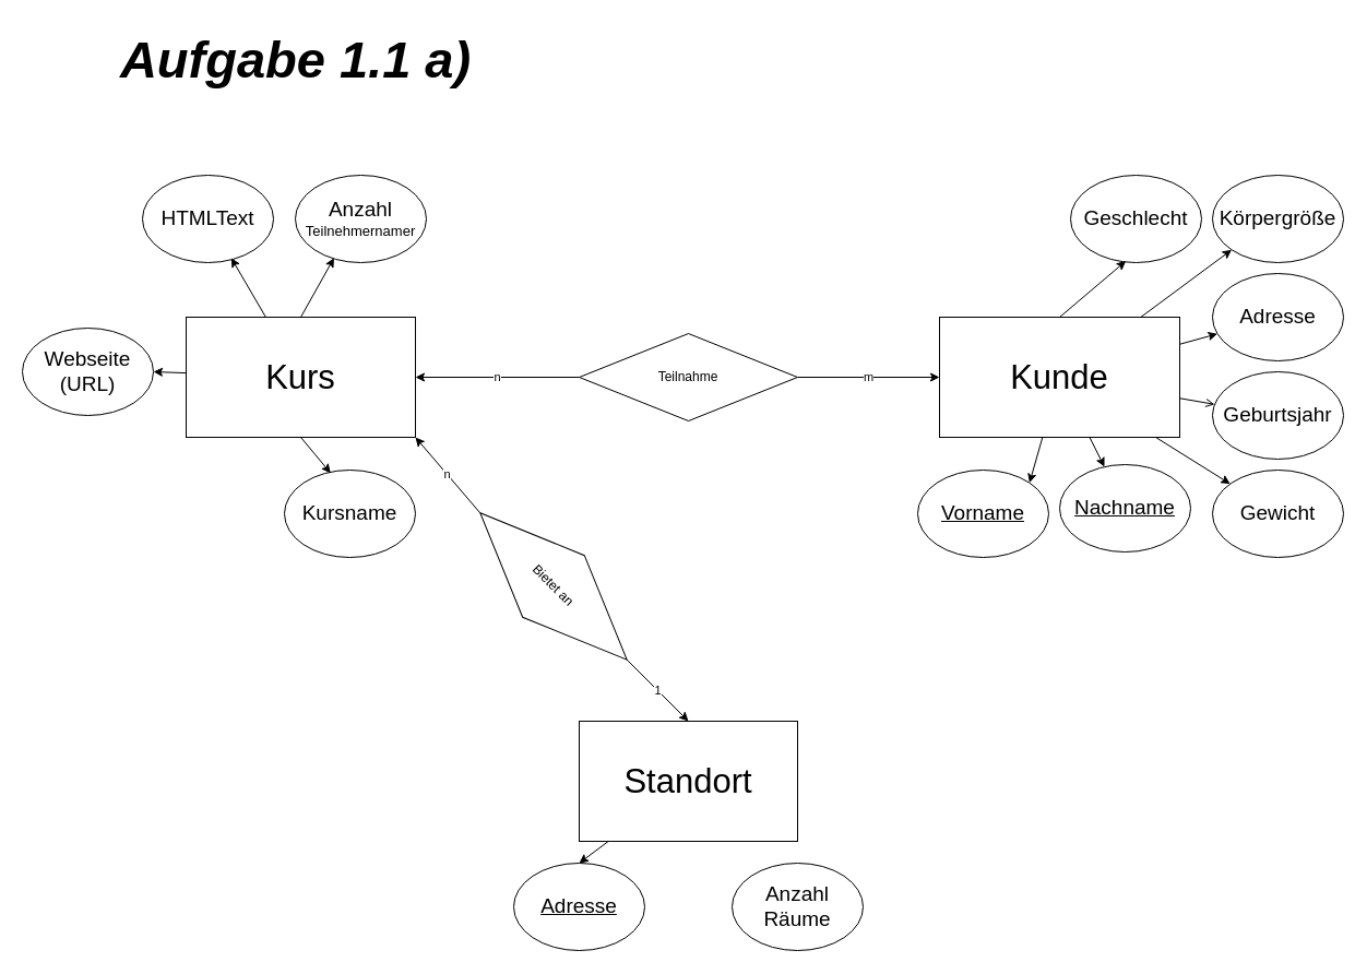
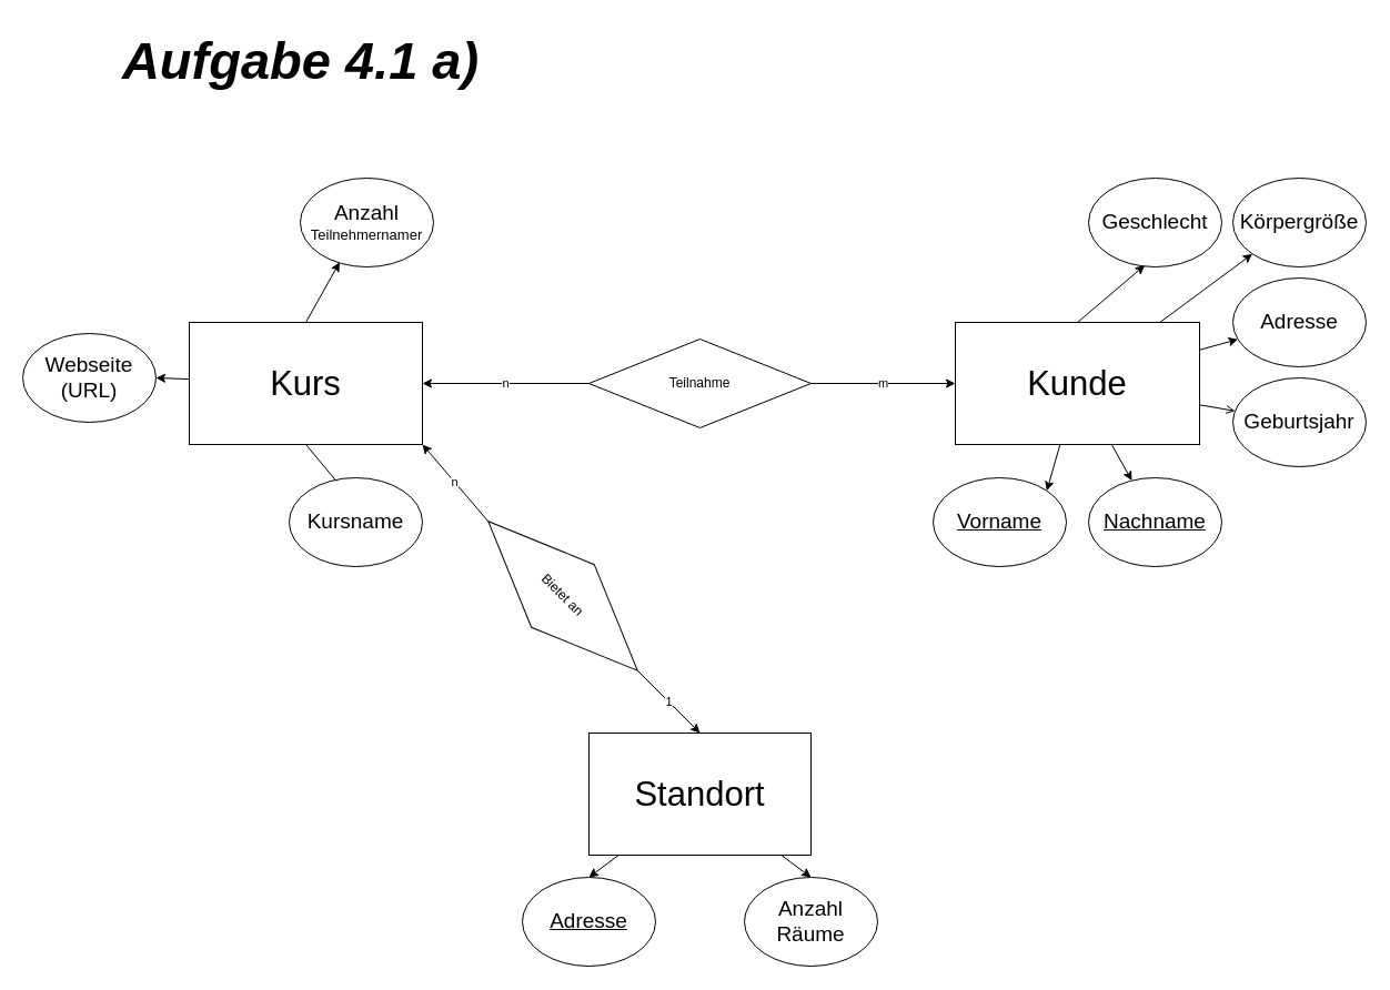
  <mxCell id="0" />
  <mxCell id="1" parent="0" />
  <mxCell id="2" style="edgeStyle=none;html=1;entryX=1;entryY=0.5;entryDx=0;entryDy=0;" parent="1" source="3" target="36" edge="1"><mxGeometry relative="1" as="geometry" /></mxCell>
  <mxCell id="3" value="&lt;font style=&quot;font-size: 31px;&quot;&gt;Kurs&lt;/font&gt;" style="rounded=0;whiteSpace=wrap;html=1;" parent="1" vertex="1"><mxGeometry x="170" y="290" width="210" height="110" as="geometry" /></mxCell>
  <mxCell id="4" style="edgeStyle=none;html=1;entryX=0;entryY=1;entryDx=0;entryDy=0;" parent="1" source="10" target="22" edge="1"><mxGeometry relative="1" as="geometry" /></mxCell>
  <mxCell id="5" value="" style="edgeStyle=none;html=1;endArrow=open;" parent="1" source="10" target="20" edge="1"><mxGeometry relative="1" as="geometry" /></mxCell>
  <mxCell id="6" style="edgeStyle=none;html=1;" parent="1" source="10" target="19" edge="1"><mxGeometry relative="1" as="geometry" /></mxCell>
  <mxCell id="7" style="edgeStyle=none;html=1;entryX=1;entryY=0;entryDx=0;entryDy=0;" parent="1" source="10" target="18" edge="1"><mxGeometry relative="1" as="geometry" /></mxCell>
  <mxCell id="8" style="edgeStyle=none;html=1;" parent="1" source="10" target="17" edge="1"><mxGeometry relative="1" as="geometry" /></mxCell>
- <mxCell id="9" style="edgeStyle=none;html=1;" parent="1" source="10" target="21" edge="1"><mxGeometry relative="1" as="geometry" /></mxCell>
  <mxCell id="10" value="&lt;font style=&quot;font-size: 31px;&quot;&gt;Kunde&lt;/font&gt;" style="rounded=0;whiteSpace=wrap;html=1;" parent="1" vertex="1"><mxGeometry x="860" y="290" width="220" height="110" as="geometry" /></mxCell>
+ <mxCell id="11" style="edgeStyle=none;html=1;entryX=0.5;entryY=0;entryDx=0;entryDy=0;" parent="1" source="13" target="29" edge="1"><mxGeometry relative="1" as="geometry" /></mxCell>
  <mxCell id="12" style="edgeStyle=none;html=1;entryX=0.5;entryY=0;entryDx=0;entryDy=0;" parent="1" source="13" target="28" edge="1"><mxGeometry relative="1" as="geometry" /></mxCell>
  <mxCell id="13" value="&lt;font style=&quot;font-size: 31px;&quot;&gt;Standort&lt;/font&gt;" style="rounded=0;whiteSpace=wrap;html=1;" parent="1" vertex="1"><mxGeometry x="530" y="660" width="200" height="110" as="geometry" /></mxCell>
  <mxCell id="14" value="&lt;span style=&quot;font-size: 19px;&quot;&gt;Kursname&lt;/span&gt;" style="ellipse;whiteSpace=wrap;html=1;" parent="1" vertex="1"><mxGeometry x="260" y="430" width="120" height="80" as="geometry" /></mxCell>
  <mxCell id="15" value="&lt;span style=&quot;font-size: 19px;&quot;&gt;Anzahl&lt;/span&gt;&lt;div&gt;&lt;font style=&quot;font-size: 13px;&quot;&gt;Teilnehmernamer&lt;/font&gt;&lt;/div&gt;" style="ellipse;whiteSpace=wrap;html=1;" parent="1" vertex="1"><mxGeometry x="270" y="160" width="120" height="80" as="geometry" /></mxCell>
- <mxCell id="16" value="&lt;span style=&quot;font-size: 19px;&quot;&gt;HTMLText&lt;/span&gt;" style="ellipse;whiteSpace=wrap;html=1;" parent="1" vertex="1"><mxGeometry x="130" y="160" width="120" height="80" as="geometry" /></mxCell>
- <mxCell id="17" value="&lt;span style=&quot;font-size: 19px;&quot;&gt;&lt;u&gt;Nachname&lt;/u&gt;&lt;/span&gt;" style="ellipse;whiteSpace=wrap;html=1;" parent="1" vertex="1"><mxGeometry x="970" y="425" width="120" height="80" as="geometry" /></mxCell>
+ <mxCell id="17" value="&lt;span style=&quot;font-size: 19px;&quot;&gt;&lt;u&gt;Nachname&lt;/u&gt;&lt;/span&gt;" style="ellipse;whiteSpace=wrap;html=1;" parent="1" vertex="1"><mxGeometry x="980" y="430" width="120" height="80" as="geometry" /></mxCell>
  <mxCell id="18" value="&lt;span style=&quot;font-size: 19px;&quot;&gt;&lt;u&gt;Vorname&lt;/u&gt;&lt;/span&gt;" style="ellipse;whiteSpace=wrap;html=1;" parent="1" vertex="1"><mxGeometry x="840" y="430" width="120" height="80" as="geometry" /></mxCell>
  <mxCell id="19" value="&lt;span style=&quot;font-size: 19px;&quot;&gt;Adresse&lt;/span&gt;" style="ellipse;whiteSpace=wrap;html=1;" parent="1" vertex="1"><mxGeometry x="1110" y="250" width="120" height="80" as="geometry" /></mxCell>
  <mxCell id="20" value="&lt;span style=&quot;font-size: 19px;&quot;&gt;Geburtsjahr&lt;/span&gt;" style="ellipse;whiteSpace=wrap;html=1;" parent="1" vertex="1"><mxGeometry x="1110" y="340" width="120" height="80" as="geometry" /></mxCell>
- <mxCell id="21" value="&lt;span style=&quot;font-size: 19px;&quot;&gt;Gewicht&lt;/span&gt;" style="ellipse;whiteSpace=wrap;html=1;" parent="1" vertex="1"><mxGeometry x="1110" y="430" width="120" height="80" as="geometry" /></mxCell>
  <mxCell id="22" value="&lt;span style=&quot;font-size: 19px;&quot;&gt;Körpergröße&lt;/span&gt;" style="ellipse;whiteSpace=wrap;html=1;" parent="1" vertex="1"><mxGeometry x="1110" y="160" width="120" height="80" as="geometry" /></mxCell>
  <mxCell id="23" value="&lt;span style=&quot;font-size: 19px;&quot;&gt;Geschlecht&lt;/span&gt;" style="ellipse;whiteSpace=wrap;html=1;" parent="1" vertex="1"><mxGeometry x="980" y="160" width="120" height="80" as="geometry" /></mxCell>
  <mxCell id="24" style="edgeStyle=none;html=1;entryX=0.295;entryY=0.948;entryDx=0;entryDy=0;entryPerimeter=0;exitX=0.5;exitY=0;exitDx=0;exitDy=0;" parent="1" source="3" target="15" edge="1"><mxGeometry relative="1" as="geometry"><mxPoint x="270" y="290" as="sourcePoint" /></mxGeometry></mxCell>
- <mxCell id="25" style="edgeStyle=none;html=1;entryX=0.678;entryY=0.948;entryDx=0;entryDy=0;entryPerimeter=0;" parent="1" source="3" target="16" edge="1"><mxGeometry relative="1" as="geometry" /></mxCell>
- <mxCell id="26" style="edgeStyle=none;html=1;exitX=0.5;exitY=1;exitDx=0;exitDy=0;entryX=0.353;entryY=0.035;entryDx=0;entryDy=0;entryPerimeter=0;" parent="1" source="3" target="14" edge="1"><mxGeometry relative="1" as="geometry" /></mxCell>
+ <mxCell id="26" style="edgeStyle=none;html=1;exitX=0.5;exitY=1;exitDx=0;exitDy=0;entryX=0.353;entryY=0.035;entryDx=0;entryDy=0;entryPerimeter=0;endArrow=none;" parent="1" source="3" target="14" edge="1"><mxGeometry relative="1" as="geometry" /></mxCell>
  <mxCell id="27" style="edgeStyle=none;html=1;entryX=0.422;entryY=0.982;entryDx=0;entryDy=0;entryPerimeter=0;" parent="1" target="23" edge="1"><mxGeometry relative="1" as="geometry"><mxPoint x="970" y="290" as="sourcePoint" /></mxGeometry></mxCell>
  <mxCell id="28" value="&lt;span style=&quot;font-size: 19px;&quot;&gt;&lt;u&gt;Adresse&lt;/u&gt;&lt;/span&gt;" style="ellipse;whiteSpace=wrap;html=1;" parent="1" vertex="1"><mxGeometry x="470" y="790" width="120" height="80" as="geometry" /></mxCell>
  <mxCell id="29" value="&lt;span style=&quot;font-size: 19px;&quot;&gt;Anzahl&lt;/span&gt;&lt;div&gt;&lt;span style=&quot;font-size: 19px;&quot;&gt;Räume&lt;/span&gt;&lt;/div&gt;" style="ellipse;whiteSpace=wrap;html=1;" parent="1" vertex="1"><mxGeometry x="670" y="790" width="120" height="80" as="geometry" /></mxCell>
  <mxCell id="30" value="m" style="edgeStyle=none;html=1;entryX=0;entryY=0.5;entryDx=0;entryDy=0;" parent="1" source="32" target="10" edge="1"><mxGeometry relative="1" as="geometry" /></mxCell>
  <mxCell id="31" value="n" style="edgeStyle=none;html=1;entryX=1;entryY=0.5;entryDx=0;entryDy=0;" parent="1" source="32" target="3" edge="1"><mxGeometry relative="1" as="geometry" /></mxCell>
  <mxCell id="32" value="Teilnahme" style="rhombus;whiteSpace=wrap;html=1;" parent="1" vertex="1"><mxGeometry x="530" y="305" width="200" height="80" as="geometry" /></mxCell>
  <mxCell id="33" value="1" style="edgeStyle=none;html=1;exitX=1;exitY=0.5;exitDx=0;exitDy=0;entryX=0.5;entryY=0;entryDx=0;entryDy=0;" parent="1" source="35" target="13" edge="1"><mxGeometry relative="1" as="geometry" /></mxCell>
  <mxCell id="34" value="n" style="edgeStyle=none;html=1;exitX=0;exitY=0.5;exitDx=0;exitDy=0;entryX=1;entryY=1;entryDx=0;entryDy=0;" parent="1" source="35" target="3" edge="1"><mxGeometry relative="1" as="geometry" /></mxCell>
  <mxCell id="35" value="Bietet an" style="rhombus;whiteSpace=wrap;html=1;rotation=45;" parent="1" vertex="1"><mxGeometry x="411.46" y="496.46" width="190" height="80" as="geometry" /></mxCell>
  <mxCell id="36" value="&lt;span style=&quot;font-size: 19px;&quot;&gt;Webseite&lt;/span&gt;&lt;div&gt;&lt;span style=&quot;font-size: 19px;&quot;&gt;(URL)&lt;/span&gt;&lt;/div&gt;" style="ellipse;whiteSpace=wrap;html=1;" parent="1" vertex="1"><mxGeometry x="20" y="300" width="120" height="80" as="geometry" /></mxCell>
- <mxCell id="37" value="&lt;font style=&quot;font-size: 47px;&quot;&gt;&lt;b&gt;&lt;i&gt;Aufgabe 1.1 a)&lt;/i&gt;&lt;/b&gt;&lt;/font&gt;" style="text;html=1;align=center;verticalAlign=middle;resizable=0;points=[];autosize=1;strokeColor=none;fillColor=none;" vertex="1" parent="1"><mxGeometry x="100" y="20" width="340" height="70" as="geometry" /></mxCell>
+ <mxCell id="37" value="&lt;font style=&quot;font-size: 47px;&quot;&gt;&lt;b&gt;&lt;i&gt;Aufgabe 4.1 a)&lt;/i&gt;&lt;/b&gt;&lt;/font&gt;" style="text;html=1;align=center;verticalAlign=middle;resizable=0;points=[];autosize=1;strokeColor=none;fillColor=none;" vertex="1" parent="1"><mxGeometry x="100" y="20" width="340" height="70" as="geometry" /></mxCell>
